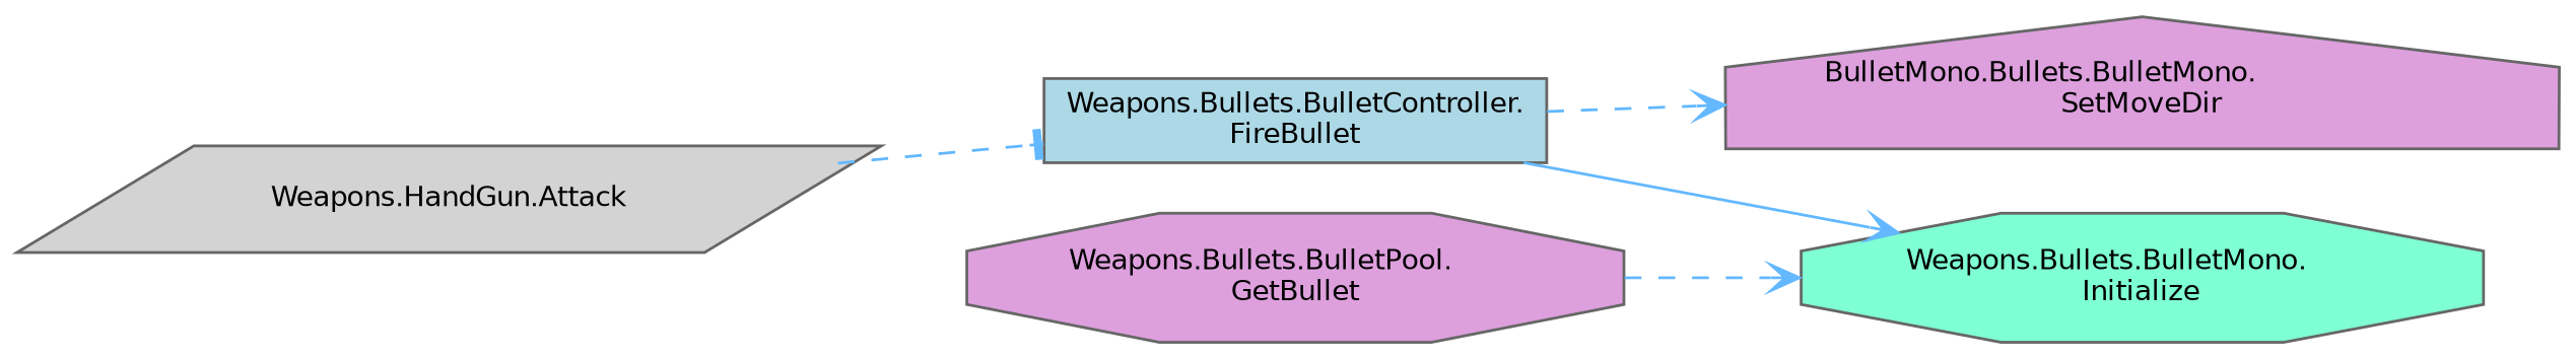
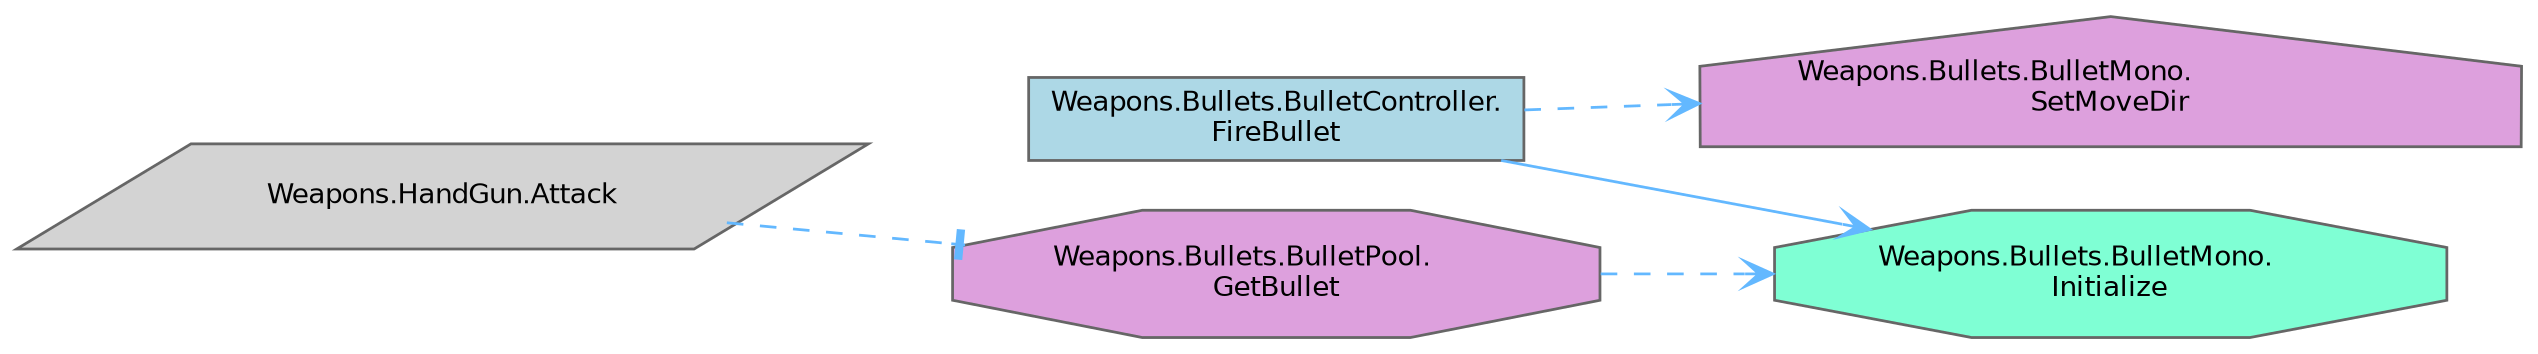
  digraph {
    rankdir=LR
    node [color=grey40 fillcolor=plum fontname=Helvetica fontsize=10 shape=octagon style=filled]
    edge [arrowhead=vee color=steelblue1 fontname=Helvetica fontsize=10 labelfontname=Helvetica labelfontsize=10 style=dashed]
    n1 [color=gray40 fillcolor=lightgrey fontcolor=black height=0.2 label="Weapons.HandGun.Attack" shape=parallelogram width=0.4]
    n2 [fillcolor=lightblue height=0.2 label="Weapons.Bullets.BulletController.\lFireBullet" shape=box width=0.4]
-   n3 [height=0.2 label="BulletMono.Bullets.BulletMono.\lSetMoveDir" shape=house width=0.4]
+   n3 [height=0.2 label="Weapons.Bullets.BulletMono.\lSetMoveDir" shape=house width=0.4]
    n4 [fillcolor=aquamarine height=0.2 label="Weapons.Bullets.BulletMono.\lInitialize" width=0.4]
    n5 [height=0.2 label="Weapons.Bullets.BulletPool.\lGetBullet" width=0.4]
-   n1 -> n2 [arrowhead=tee]
+   n1 -> n5 [arrowhead=tee]
    n2 -> n3
    n2 -> n4 [style=solid]
    n5 -> n4
  }
